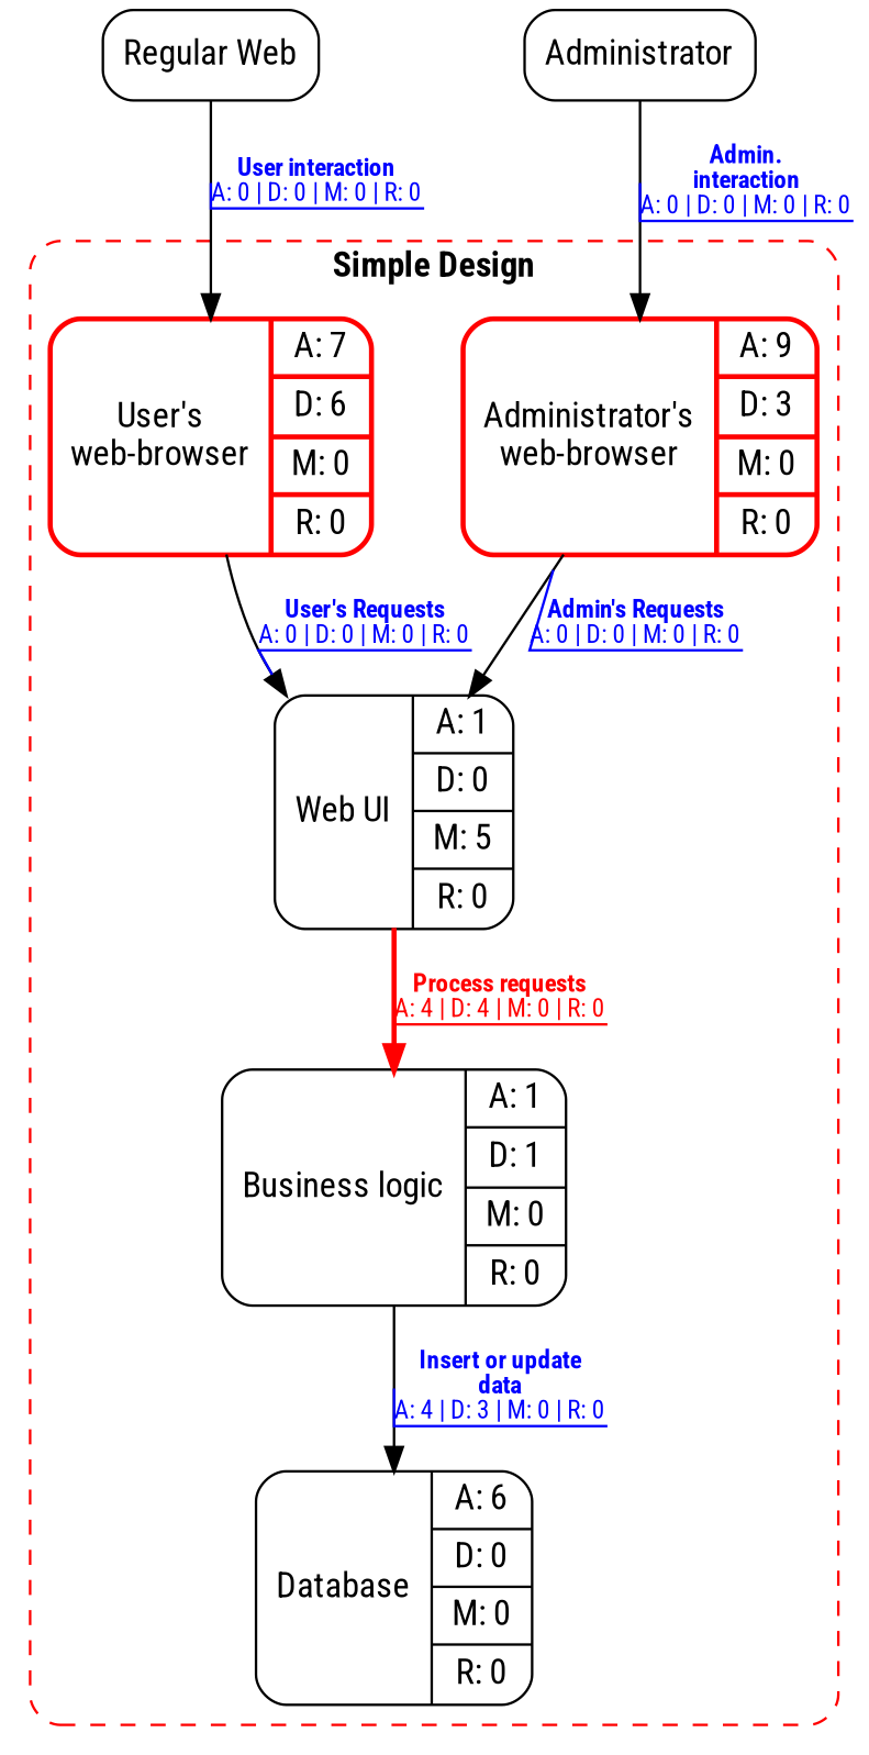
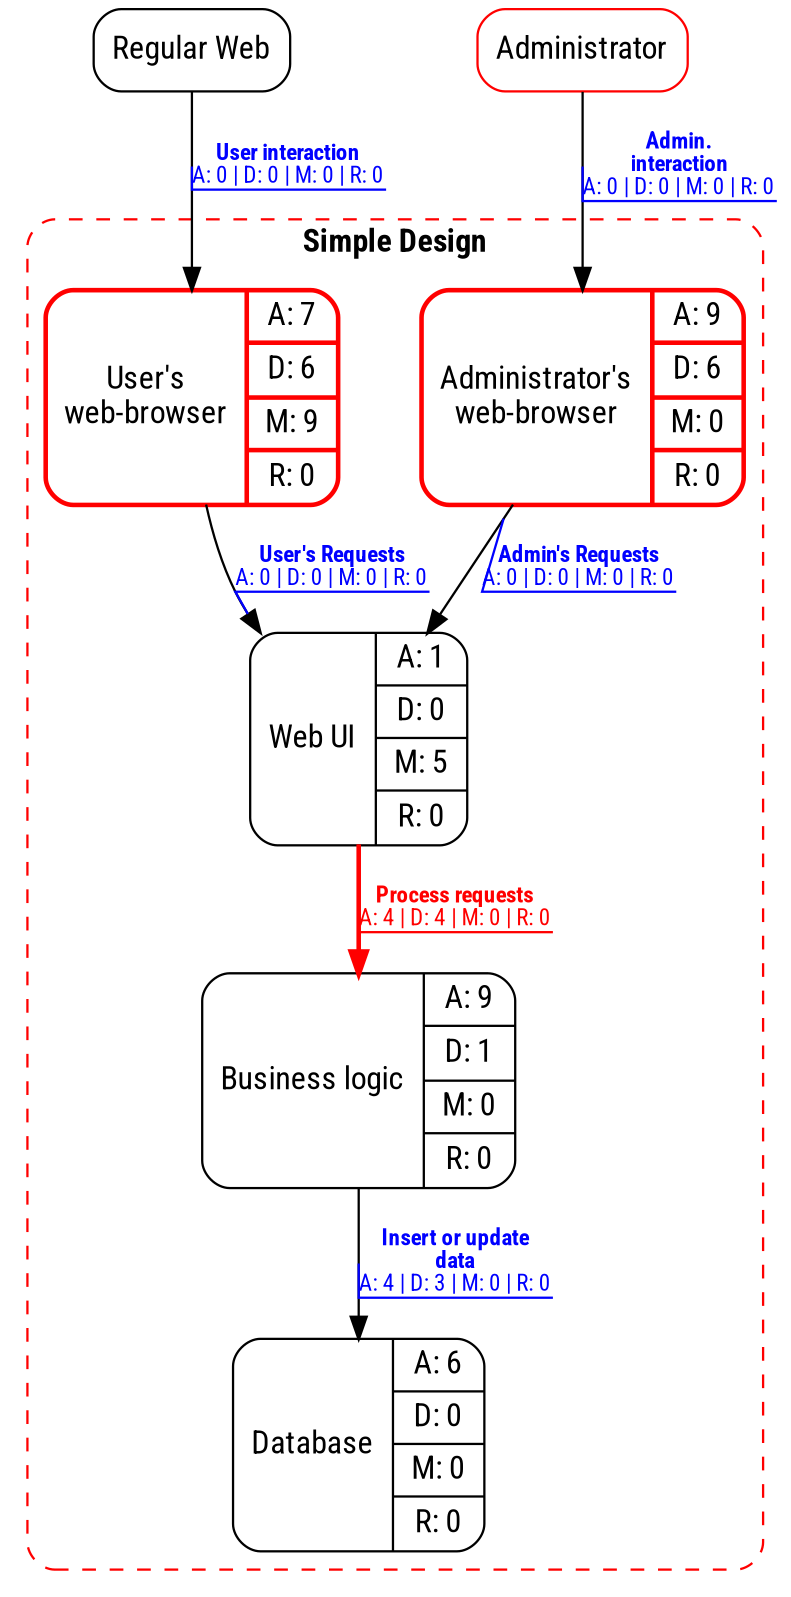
  digraph {
    compound=true
    fontname="Roboto Condensed"
    nodesep=0.5
    rankdir=TB
    ranksep=0.5
    splines=true
    style="filled, rounded"
    node [fontname="Roboto Condensed" shape=record style=rounded]
    edge [decorate=true fontcolor=blue fontname="Roboto Condensed" fontsize=10]
    n1 [label="{Web UI} | {A: 1| D: 0| M: 5| R: 0}}"]
    n2 [label="{Database} | {A: 6| D: 0| M: 0| R: 0}}"]
-   n3 [color=red label="{User's\nweb-browser} | {A: 7| D: 6| M: 0| R: 0}}" penwidth=2]
-   n4 [color=red label="{Administrator's\nweb-browser} | {A: 9| D: 3| M: 0| R: 0}}" penwidth=2]
-   n5 [label="{Business logic} | {A: 1| D: 1| M: 0| R: 0}}"]
+   n3 [color=red label="{User's\nweb-browser} | {A: 7| D: 6| M: 9| R: 0}}" penwidth=2]
+   n4 [color=red label="{Administrator's\nweb-browser} | {A: 9| D: 6| M: 0| R: 0}}" penwidth=2]
+   n5 [label="{Business logic} | {A: 9| D: 1| M: 0| R: 0}}"]
    n6 [label="Regular Web" shape=box]
-   n7 [label=Administrator shape=box]
+   n7 [label=Administrator shape=box color=red]
    subgraph cluster_1 {
      color=red
      fillcolor=transparent
      fontcolor=black
      label=<<b>Simple Design</b>>
      style="filled, rounded, dashed"
      n1
      n2
      n3
      n4
      n5
    }
    n1 -> n5 [color=red fontcolor=red label=<<b>Process requests</b><br/>A: 4 | D: 4 | M: 0 | R: 0> penwidth=2]
    n3 -> n1 [label=<<b>User's Requests</b><br/>A: 0 | D: 0 | M: 0 | R: 0>]
    n4 -> n1 [label=<<b>Admin's Requests</b><br/>A: 0 | D: 0 | M: 0 | R: 0>]
    n5 -> n2 [label=<<b>Insert or update<br></br>data</b><br/>A: 4 | D: 3 | M: 0 | R: 0>]
    n6 -> n3 [label=<<b>User interaction</b><br/>A: 0 | D: 0 | M: 0 | R: 0>]
    n7 -> n4 [label=<<b>Admin.<br></br>interaction</b><br/>A: 0 | D: 0 | M: 0 | R: 0>]
  }
